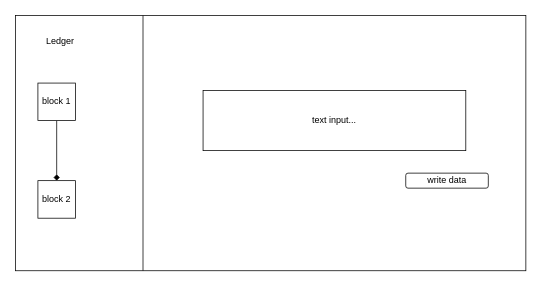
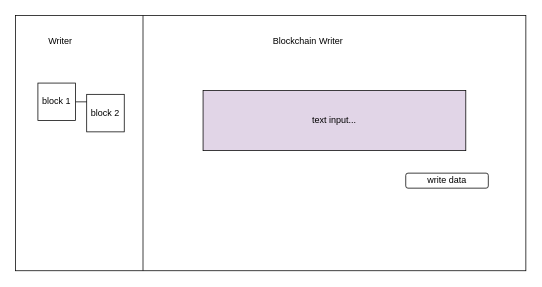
  <mxCell id="0" />
  <mxCell id="1" parent="0" />
  <mxCell id="2" value="" style="rounded=0;whiteSpace=wrap;html=1;" vertex="1" parent="1"><mxGeometry x="20" y="20" width="680" height="340" as="geometry" /></mxCell>
+ <mxCell id="3" value="Blockchain Writer" style="text;html=1;strokeColor=none;fillColor=none;align=center;verticalAlign=middle;whiteSpace=wrap;rounded=0;" vertex="1" parent="1"><mxGeometry x="310" y="40" width="200" height="30" as="geometry" /></mxCell>
  <mxCell id="4" value="" style="endArrow=none;html=1;rounded=0;exitX=0.25;exitY=1;exitDx=0;exitDy=0;entryX=0.25;entryY=0;entryDx=0;entryDy=0;" edge="1" parent="1" source="2" target="2"><mxGeometry width="50" height="50" relative="1" as="geometry"><mxPoint x="190" y="40" as="sourcePoint" /><mxPoint x="240" y="-10" as="targetPoint" /></mxGeometry></mxCell>
- <mxCell id="5" value="Ledger" style="text;html=1;strokeColor=none;fillColor=none;align=center;verticalAlign=middle;whiteSpace=wrap;rounded=0;" vertex="1" parent="1"><mxGeometry x="50" y="40" width="60" height="30" as="geometry" /></mxCell>
+ <mxCell id="5" value="Writer" style="text;html=1;strokeColor=none;fillColor=none;align=center;verticalAlign=middle;whiteSpace=wrap;rounded=0;" vertex="1" parent="1"><mxGeometry x="50" y="40" width="60" height="30" as="geometry" /></mxCell>
  <mxCell id="6" value="" style="edgeStyle=orthogonalEdgeStyle;rounded=0;orthogonalLoop=1;jettySize=auto;html=1;endArrow=diamond;" edge="1" parent="1" source="7" target="8"><mxGeometry relative="1" as="geometry" /></mxCell>
  <mxCell id="7" value="block 1" style="whiteSpace=wrap;html=1;aspect=fixed;" vertex="1" parent="1"><mxGeometry x="50" y="110" width="50" height="50" as="geometry" /></mxCell>
- <mxCell id="8" value="block 2" style="whiteSpace=wrap;html=1;aspect=fixed;" vertex="1" parent="1"><mxGeometry x="50" y="240" width="50" height="50" as="geometry" /></mxCell>
- <mxCell id="9" value="text input..." style="rounded=0;whiteSpace=wrap;html=1;" vertex="1" parent="1"><mxGeometry x="270" y="120" width="350" height="80" as="geometry" /></mxCell>
+ <mxCell id="8" value="block 2" style="whiteSpace=wrap;html=1;aspect=fixed;" vertex="1" parent="1"><mxGeometry x="115" y="125" width="50" height="50" as="geometry" /></mxCell>
+ <mxCell id="9" value="text input..." style="rounded=0;whiteSpace=wrap;html=1;fillColor=#e1d5e7;" vertex="1" parent="1"><mxGeometry x="270" y="120" width="350" height="80" as="geometry" /></mxCell>
  <mxCell id="10" value="write data" style="rounded=1;whiteSpace=wrap;html=1;" vertex="1" parent="1"><mxGeometry x="540" y="230" width="110" height="20" as="geometry" /></mxCell>
